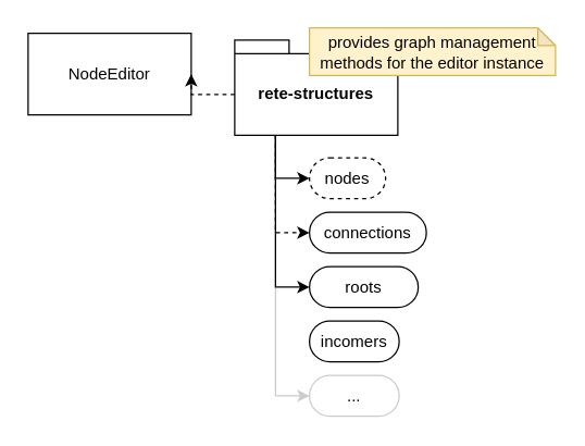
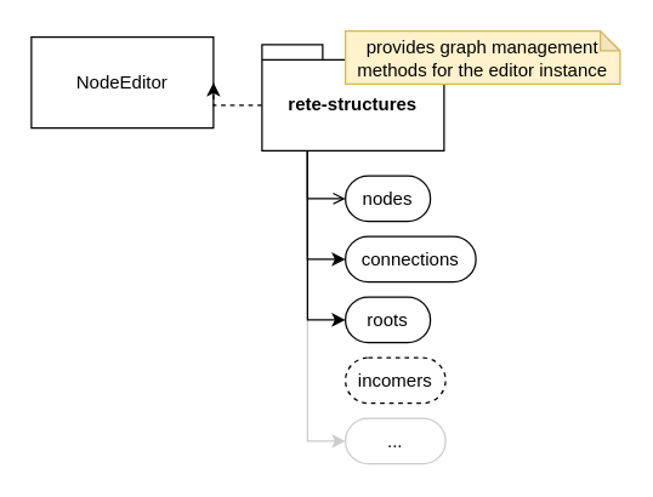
  <mxCell id="0" />
  <mxCell id="1" parent="0" />
  <mxCell id="2" style="edgeStyle=orthogonalEdgeStyle;rounded=0;orthogonalLoop=1;jettySize=auto;html=1;exitX=0.25;exitY=1;exitDx=0;exitDy=0;exitPerimeter=0;entryX=0;entryY=0.5;entryDx=0;entryDy=0;strokeColor=#CCCCCC;" edge="1" parent="1" source="13" target="8"><mxGeometry relative="1" as="geometry" /></mxCell>
  <mxCell id="3" value="NodeEditor" style="rounded=0;whiteSpace=wrap;html=1;" parent="1" vertex="1"><mxGeometry x="20" y="24" width="120" height="60" as="geometry" /></mxCell>
- <mxCell id="4" value="nodes" style="rounded=1;whiteSpace=wrap;html=1;arcSize=50;dashed=1;" vertex="1" parent="1"><mxGeometry x="227" y="115.61" width="56" height="30" as="geometry" /></mxCell>
+ <mxCell id="4" value="nodes" style="rounded=1;whiteSpace=wrap;html=1;arcSize=50;" vertex="1" parent="1"><mxGeometry x="227" y="115.61" width="56" height="30" as="geometry" /></mxCell>
  <mxCell id="5" value="connections" style="rounded=1;whiteSpace=wrap;html=1;arcSize=50;" vertex="1" parent="1"><mxGeometry x="227" y="155.61" width="86" height="30" as="geometry" /></mxCell>
- <mxCell id="6" value="roots" style="rounded=1;whiteSpace=wrap;html=1;arcSize=50;" vertex="1" parent="1"><mxGeometry x="227" y="195.61" width="80" height="30" as="geometry" /></mxCell>
- <mxCell id="7" value="incomers" style="rounded=1;whiteSpace=wrap;html=1;arcSize=50;" vertex="1" parent="1"><mxGeometry x="227" y="235.61" width="66" height="30" as="geometry" /></mxCell>
+ <mxCell id="6" value="roots" style="rounded=1;whiteSpace=wrap;html=1;arcSize=50;" vertex="1" parent="1"><mxGeometry x="227" y="195.61" width="56" height="30" as="geometry" /></mxCell>
+ <mxCell id="7" value="incomers" style="rounded=1;whiteSpace=wrap;html=1;arcSize=50;dashed=1;" vertex="1" parent="1"><mxGeometry x="227" y="235.61" width="66" height="30" as="geometry" /></mxCell>
  <mxCell id="8" value="..." style="rounded=1;whiteSpace=wrap;html=1;arcSize=50;strokeColor=#CCCCCC;" vertex="1" parent="1"><mxGeometry x="227" y="275.61" width="66" height="30" as="geometry" /></mxCell>
- <mxCell id="9" style="edgeStyle=orthogonalEdgeStyle;rounded=0;orthogonalLoop=1;jettySize=auto;html=1;exitX=0.25;exitY=1;exitDx=0;exitDy=0;exitPerimeter=0;entryX=0;entryY=0.5;entryDx=0;entryDy=0;" edge="1" parent="1" source="13" target="4"><mxGeometry relative="1" as="geometry" /></mxCell>
- <mxCell id="10" style="edgeStyle=orthogonalEdgeStyle;rounded=0;orthogonalLoop=1;jettySize=auto;html=1;exitX=0.25;exitY=1;exitDx=0;exitDy=0;exitPerimeter=0;entryX=0;entryY=0.5;entryDx=0;entryDy=0;dashed=1;" edge="1" parent="1" source="13" target="5"><mxGeometry relative="1" as="geometry" /></mxCell>
+ <mxCell id="9" style="edgeStyle=orthogonalEdgeStyle;rounded=0;orthogonalLoop=1;jettySize=auto;html=1;exitX=0.25;exitY=1;exitDx=0;exitDy=0;exitPerimeter=0;entryX=0;entryY=0.5;entryDx=0;entryDy=0;endArrow=open;" edge="1" parent="1" source="13" target="4"><mxGeometry relative="1" as="geometry" /></mxCell>
+ <mxCell id="10" style="edgeStyle=orthogonalEdgeStyle;rounded=0;orthogonalLoop=1;jettySize=auto;html=1;exitX=0.25;exitY=1;exitDx=0;exitDy=0;exitPerimeter=0;entryX=0;entryY=0.5;entryDx=0;entryDy=0;" edge="1" parent="1" source="13" target="5"><mxGeometry relative="1" as="geometry" /></mxCell>
  <mxCell id="11" style="edgeStyle=orthogonalEdgeStyle;rounded=0;orthogonalLoop=1;jettySize=auto;html=1;exitX=0.25;exitY=1;exitDx=0;exitDy=0;exitPerimeter=0;entryX=0;entryY=0.5;entryDx=0;entryDy=0;" edge="1" parent="1" source="13" target="6"><mxGeometry relative="1" as="geometry" /></mxCell>
  <mxCell id="12" style="edgeStyle=orthogonalEdgeStyle;rounded=0;orthogonalLoop=1;jettySize=auto;html=1;exitX=0;exitY=0;exitDx=0;exitDy=40;exitPerimeter=0;entryX=1;entryY=0.5;entryDx=0;entryDy=0;dashed=1;" edge="1" parent="1" source="13" target="3"><mxGeometry relative="1" as="geometry" /></mxCell>
  <mxCell id="13" value="rete-structures" style="shape=folder;fontStyle=1;tabWidth=40;tabHeight=10;tabPosition=left;html=1;boundedLbl=1;whiteSpace=wrap;" vertex="1" parent="1"><mxGeometry x="172" y="29" width="120" height="70" as="geometry" /></mxCell>
  <mxCell id="14" value="provides graph management methods for the editor instance" style="shape=note;whiteSpace=wrap;html=1;backgroundOutline=1;darkOpacity=0.05;size=13;fillColor=#fff2cc;strokeColor=#d6b656;" parent="1" vertex="1"><mxGeometry x="227" y="20" width="181" height="35" as="geometry" /></mxCell>
